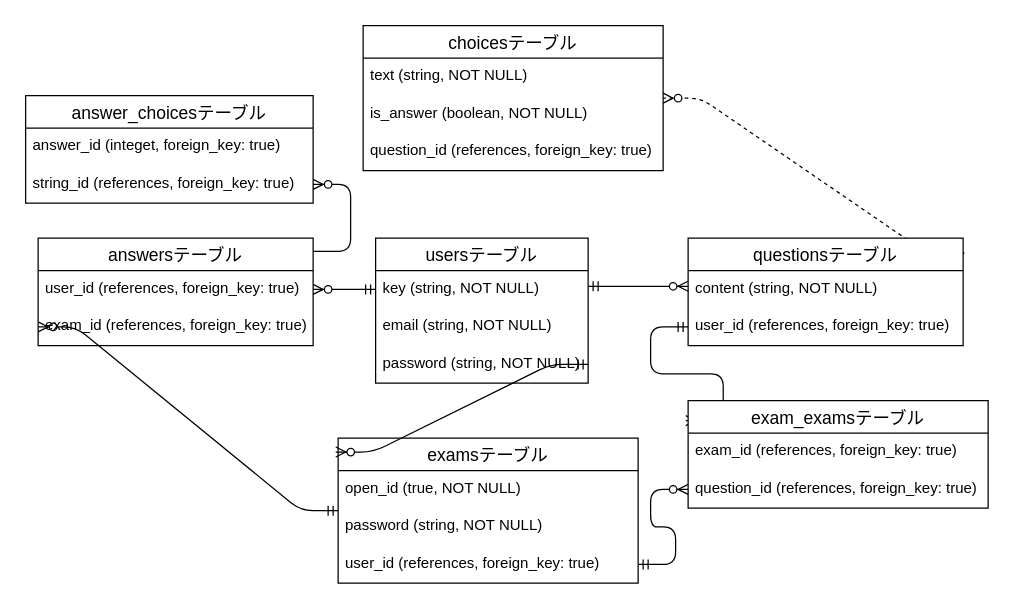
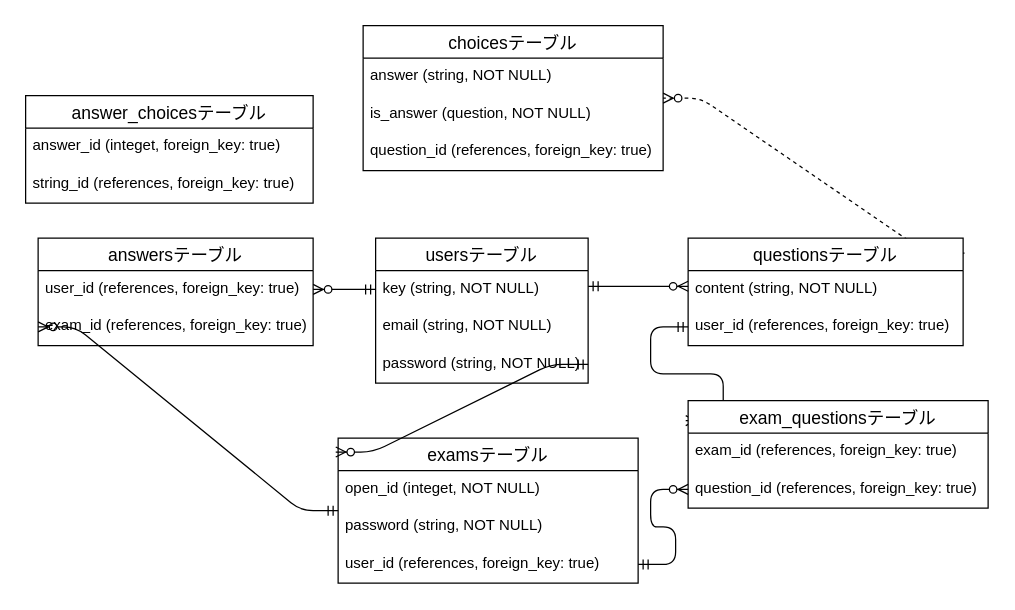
  <mxCell id="0" />
  <mxCell id="1" parent="0" />
  <mxCell id="2" value="" style="edgeStyle=entityRelationEdgeStyle;fontSize=12;html=1;endArrow=ERzeroToMany;startArrow=ERmandOne;entryX=0;entryY=0.5;entryDx=0;entryDy=0;exitX=1;exitY=0.5;exitDx=0;exitDy=0;" edge="1" parent="1" source="16" target="33"><mxGeometry width="100" height="100" relative="1" as="geometry"><mxPoint x="510" y="481" as="sourcePoint" /><mxPoint x="610" y="250" as="targetPoint" /></mxGeometry></mxCell>
  <mxCell id="3" value="" style="edgeStyle=entityRelationEdgeStyle;fontSize=12;html=1;endArrow=ERzeroToMany;startArrow=ERmandOne;exitX=1.005;exitY=0.14;exitDx=0;exitDy=0;exitPerimeter=0;dashed=1;" edge="1" parent="1" source="27" target="4"><mxGeometry width="100" height="100" relative="1" as="geometry"><mxPoint x="660" y="180" as="sourcePoint" /><mxPoint x="590" y="140" as="targetPoint" /></mxGeometry></mxCell>
  <mxCell id="4" value="choicesテーブル" style="swimlane;fontStyle=0;childLayout=stackLayout;horizontal=1;startSize=26;horizontalStack=0;resizeParent=1;resizeParentMax=0;resizeLast=0;collapsible=1;marginBottom=0;align=center;fontSize=14;" vertex="1" parent="1"><mxGeometry x="290" y="20" width="240" height="116" as="geometry" /></mxCell>
- <mxCell id="5" value="text (string, NOT NULL)" style="text;strokeColor=none;fillColor=none;spacingLeft=4;spacingRight=4;overflow=hidden;rotatable=0;points=[[0,0.5],[1,0.5]];portConstraint=eastwest;fontSize=12;" vertex="1" parent="4"><mxGeometry y="26" width="240" height="30" as="geometry" /></mxCell>
- <mxCell id="6" value="is_answer (boolean, NOT NULL)" style="text;strokeColor=none;fillColor=none;spacingLeft=4;spacingRight=4;overflow=hidden;rotatable=0;points=[[0,0.5],[1,0.5]];portConstraint=eastwest;fontSize=12;" vertex="1" parent="4"><mxGeometry y="56" width="240" height="30" as="geometry" /></mxCell>
+ <mxCell id="5" value="answer (string, NOT NULL)" style="text;strokeColor=none;fillColor=none;spacingLeft=4;spacingRight=4;overflow=hidden;rotatable=0;points=[[0,0.5],[1,0.5]];portConstraint=eastwest;fontSize=12;" vertex="1" parent="4"><mxGeometry y="26" width="240" height="30" as="geometry" /></mxCell>
+ <mxCell id="6" value="is_answer (question, NOT NULL)" style="text;strokeColor=none;fillColor=none;spacingLeft=4;spacingRight=4;overflow=hidden;rotatable=0;points=[[0,0.5],[1,0.5]];portConstraint=eastwest;fontSize=12;" vertex="1" parent="4"><mxGeometry y="56" width="240" height="30" as="geometry" /></mxCell>
  <mxCell id="7" value="question_id (references, foreign_key: true)" style="text;strokeColor=none;fillColor=none;spacingLeft=4;spacingRight=4;overflow=hidden;rotatable=0;points=[[0,0.5],[1,0.5]];portConstraint=eastwest;fontSize=12;" vertex="1" parent="4"><mxGeometry y="86" width="240" height="30" as="geometry" /></mxCell>
  <mxCell id="8" value="" style="edgeStyle=entityRelationEdgeStyle;fontSize=12;html=1;endArrow=ERzeroToMany;startArrow=ERmandOne;exitX=1;exitY=0.5;exitDx=0;exitDy=0;" edge="1" parent="1"><mxGeometry width="100" height="100" relative="1" as="geometry"><mxPoint x="470" y="228.5" as="sourcePoint" /><mxPoint x="550" y="228.5" as="targetPoint" /></mxGeometry></mxCell>
  <mxCell id="9" value="usersテーブル" style="swimlane;fontStyle=0;childLayout=stackLayout;horizontal=1;startSize=26;horizontalStack=0;resizeParent=1;resizeParentMax=0;resizeLast=0;collapsible=1;marginBottom=0;align=center;fontSize=14;" vertex="1" parent="1"><mxGeometry x="300" y="190" width="170" height="116" as="geometry" /></mxCell>
  <mxCell id="10" value="key (string, NOT NULL)" style="text;strokeColor=none;fillColor=none;spacingLeft=4;spacingRight=4;overflow=hidden;rotatable=0;points=[[0,0.5],[1,0.5]];portConstraint=eastwest;fontSize=12;" vertex="1" parent="9"><mxGeometry y="26" width="170" height="30" as="geometry" /></mxCell>
  <mxCell id="11" value="email (string, NOT NULL)" style="text;strokeColor=none;fillColor=none;spacingLeft=4;spacingRight=4;overflow=hidden;rotatable=0;points=[[0,0.5],[1,0.5]];portConstraint=eastwest;fontSize=12;" vertex="1" parent="9"><mxGeometry y="56" width="170" height="30" as="geometry" /></mxCell>
  <mxCell id="12" value="password (string, NOT NULL)" style="text;strokeColor=none;fillColor=none;spacingLeft=4;spacingRight=4;overflow=hidden;rotatable=0;points=[[0,0.5],[1,0.5]];portConstraint=eastwest;fontSize=12;" vertex="1" parent="9"><mxGeometry y="86" width="170" height="30" as="geometry" /></mxCell>
  <mxCell id="13" value="examsテーブル" style="swimlane;fontStyle=0;childLayout=stackLayout;horizontal=1;startSize=26;horizontalStack=0;resizeParent=1;resizeParentMax=0;resizeLast=0;collapsible=1;marginBottom=0;align=center;fontSize=14;" vertex="1" parent="1"><mxGeometry x="270" y="350" width="240" height="116" as="geometry" /></mxCell>
- <mxCell id="14" value="open_id (true, NOT NULL)" style="text;strokeColor=none;fillColor=none;spacingLeft=4;spacingRight=4;overflow=hidden;rotatable=0;points=[[0,0.5],[1,0.5]];portConstraint=eastwest;fontSize=12;" vertex="1" parent="13"><mxGeometry y="26" width="240" height="30" as="geometry" /></mxCell>
+ <mxCell id="14" value="open_id (integet, NOT NULL)" style="text;strokeColor=none;fillColor=none;spacingLeft=4;spacingRight=4;overflow=hidden;rotatable=0;points=[[0,0.5],[1,0.5]];portConstraint=eastwest;fontSize=12;" vertex="1" parent="13"><mxGeometry y="26" width="240" height="30" as="geometry" /></mxCell>
  <mxCell id="15" value="password (string, NOT NULL)" style="text;strokeColor=none;fillColor=none;spacingLeft=4;spacingRight=4;overflow=hidden;rotatable=0;points=[[0,0.5],[1,0.5]];portConstraint=eastwest;fontSize=12;" vertex="1" parent="13"><mxGeometry y="56" width="240" height="30" as="geometry" /></mxCell>
  <mxCell id="16" value="user_id (references, foreign_key: true)" style="text;strokeColor=none;fillColor=none;spacingLeft=4;spacingRight=4;overflow=hidden;rotatable=0;points=[[0,0.5],[1,0.5]];portConstraint=eastwest;fontSize=12;" vertex="1" parent="13"><mxGeometry y="86" width="240" height="30" as="geometry" /></mxCell>
  <mxCell id="17" value="" style="edgeStyle=entityRelationEdgeStyle;fontSize=12;html=1;endArrow=ERzeroToMany;startArrow=ERmandOne;" edge="1" parent="1" source="10" target="22"><mxGeometry width="100" height="100" relative="1" as="geometry"><mxPoint x="730" y="460" as="sourcePoint" /><mxPoint x="750" y="380" as="targetPoint" /></mxGeometry></mxCell>
  <mxCell id="18" value="" style="edgeStyle=entityRelationEdgeStyle;fontSize=12;html=1;endArrow=ERzeroToMany;startArrow=ERmandOne;entryX=0;entryY=0.5;entryDx=0;entryDy=0;" edge="1" parent="1" source="13" target="23"><mxGeometry width="100" height="100" relative="1" as="geometry"><mxPoint x="270" y="429" as="sourcePoint" /><mxPoint x="280" y="370" as="targetPoint" /></mxGeometry></mxCell>
- <mxCell id="19" value="" style="edgeStyle=entityRelationEdgeStyle;fontSize=12;html=1;endArrow=ERzeroToMany;startArrow=ERmandOne;exitX=0.002;exitY=0.123;exitDx=0;exitDy=0;exitPerimeter=0;" edge="1" parent="1" source="21" target="26"><mxGeometry width="100" height="100" relative="1" as="geometry"><mxPoint x="230" y="199" as="sourcePoint" /><mxPoint x="130" y="136" as="targetPoint" /></mxGeometry></mxCell>
  <mxCell id="20" value="" style="edgeStyle=entityRelationEdgeStyle;fontSize=12;html=1;endArrow=ERzeroToMany;startArrow=ERmandOne;exitX=1;exitY=0.5;exitDx=0;exitDy=0;entryX=-0.008;entryY=0.096;entryDx=0;entryDy=0;entryPerimeter=0;" edge="1" parent="1" source="12" target="13"><mxGeometry width="100" height="100" relative="1" as="geometry"><mxPoint x="460" y="350" as="sourcePoint" /><mxPoint x="490" y="250" as="targetPoint" /></mxGeometry></mxCell>
  <mxCell id="21" value="answersテーブル" style="swimlane;fontStyle=0;childLayout=stackLayout;horizontal=1;startSize=26;horizontalStack=0;resizeParent=1;resizeParentMax=0;resizeLast=0;collapsible=1;marginBottom=0;align=center;fontSize=14;" vertex="1" parent="1"><mxGeometry x="30" y="190" width="220" height="86" as="geometry" /></mxCell>
  <mxCell id="22" value="user_id (references, foreign_key: true)" style="text;strokeColor=none;fillColor=none;spacingLeft=4;spacingRight=4;overflow=hidden;rotatable=0;points=[[0,0.5],[1,0.5]];portConstraint=eastwest;fontSize=12;" vertex="1" parent="21"><mxGeometry y="26" width="220" height="30" as="geometry" /></mxCell>
  <mxCell id="23" value="exam_id (references, foreign_key: true)" style="text;strokeColor=none;fillColor=none;spacingLeft=4;spacingRight=4;overflow=hidden;rotatable=0;points=[[0,0.5],[1,0.5]];portConstraint=eastwest;fontSize=12;" vertex="1" parent="21"><mxGeometry y="56" width="220" height="30" as="geometry" /></mxCell>
  <mxCell id="24" value="answer_choicesテーブル" style="swimlane;fontStyle=0;childLayout=stackLayout;horizontal=1;startSize=26;horizontalStack=0;resizeParent=1;resizeParentMax=0;resizeLast=0;collapsible=1;marginBottom=0;align=center;fontSize=14;" vertex="1" parent="1"><mxGeometry x="20" y="76" width="230" height="86" as="geometry" /></mxCell>
  <mxCell id="25" value="answer_id (integet, foreign_key: true)" style="text;strokeColor=none;fillColor=none;spacingLeft=4;spacingRight=4;overflow=hidden;rotatable=0;points=[[0,0.5],[1,0.5]];portConstraint=eastwest;fontSize=12;" vertex="1" parent="24"><mxGeometry y="26" width="230" height="30" as="geometry" /></mxCell>
  <mxCell id="26" value="string_id (references, foreign_key: true)" style="text;strokeColor=none;fillColor=none;spacingLeft=4;spacingRight=4;overflow=hidden;rotatable=0;points=[[0,0.5],[1,0.5]];portConstraint=eastwest;fontSize=12;" vertex="1" parent="24"><mxGeometry y="56" width="230" height="30" as="geometry" /></mxCell>
  <mxCell id="27" value="questionsテーブル" style="swimlane;fontStyle=0;childLayout=stackLayout;horizontal=1;startSize=26;horizontalStack=0;resizeParent=1;resizeParentMax=0;resizeLast=0;collapsible=1;marginBottom=0;align=center;fontSize=14;" vertex="1" parent="1"><mxGeometry x="550" y="190" width="220" height="86" as="geometry" /></mxCell>
  <mxCell id="28" value="content (string, NOT NULL)" style="text;strokeColor=none;fillColor=none;spacingLeft=4;spacingRight=4;overflow=hidden;rotatable=0;points=[[0,0.5],[1,0.5]];portConstraint=eastwest;fontSize=12;" vertex="1" parent="27"><mxGeometry y="26" width="220" height="30" as="geometry" /></mxCell>
  <mxCell id="29" value="user_id (references, foreign_key: true)" style="text;strokeColor=none;fillColor=none;spacingLeft=4;spacingRight=4;overflow=hidden;rotatable=0;points=[[0,0.5],[1,0.5]];portConstraint=eastwest;fontSize=12;" vertex="1" parent="27"><mxGeometry y="56" width="220" height="30" as="geometry" /></mxCell>
  <mxCell id="30" value="" style="edgeStyle=entityRelationEdgeStyle;fontSize=12;html=1;endArrow=ERzeroToMany;startArrow=ERmandOne;entryX=-0.008;entryY=0.186;entryDx=0;entryDy=0;entryPerimeter=0;" edge="1" parent="1" source="29" target="31"><mxGeometry width="100" height="100" relative="1" as="geometry"><mxPoint x="518" y="300" as="sourcePoint" /><mxPoint x="560" y="391" as="targetPoint" /></mxGeometry></mxCell>
- <mxCell id="31" value="exam_examsテーブル" style="swimlane;fontStyle=0;childLayout=stackLayout;horizontal=1;startSize=26;horizontalStack=0;resizeParent=1;resizeParentMax=0;resizeLast=0;collapsible=1;marginBottom=0;align=center;fontSize=14;" vertex="1" parent="1"><mxGeometry x="550" y="320" width="240" height="86" as="geometry" /></mxCell>
+ <mxCell id="31" value="exam_questionsテーブル" style="swimlane;fontStyle=0;childLayout=stackLayout;horizontal=1;startSize=26;horizontalStack=0;resizeParent=1;resizeParentMax=0;resizeLast=0;collapsible=1;marginBottom=0;align=center;fontSize=14;" vertex="1" parent="1"><mxGeometry x="550" y="320" width="240" height="86" as="geometry" /></mxCell>
  <mxCell id="32" value="exam_id (references, foreign_key: true)" style="text;strokeColor=none;fillColor=none;spacingLeft=4;spacingRight=4;overflow=hidden;rotatable=0;points=[[0,0.5],[1,0.5]];portConstraint=eastwest;fontSize=12;" vertex="1" parent="31"><mxGeometry y="26" width="240" height="30" as="geometry" /></mxCell>
  <mxCell id="33" value="question_id (references, foreign_key: true)" style="text;strokeColor=none;fillColor=none;spacingLeft=4;spacingRight=4;overflow=hidden;rotatable=0;points=[[0,0.5],[1,0.5]];portConstraint=eastwest;fontSize=12;" vertex="1" parent="31"><mxGeometry y="56" width="240" height="30" as="geometry" /></mxCell>
